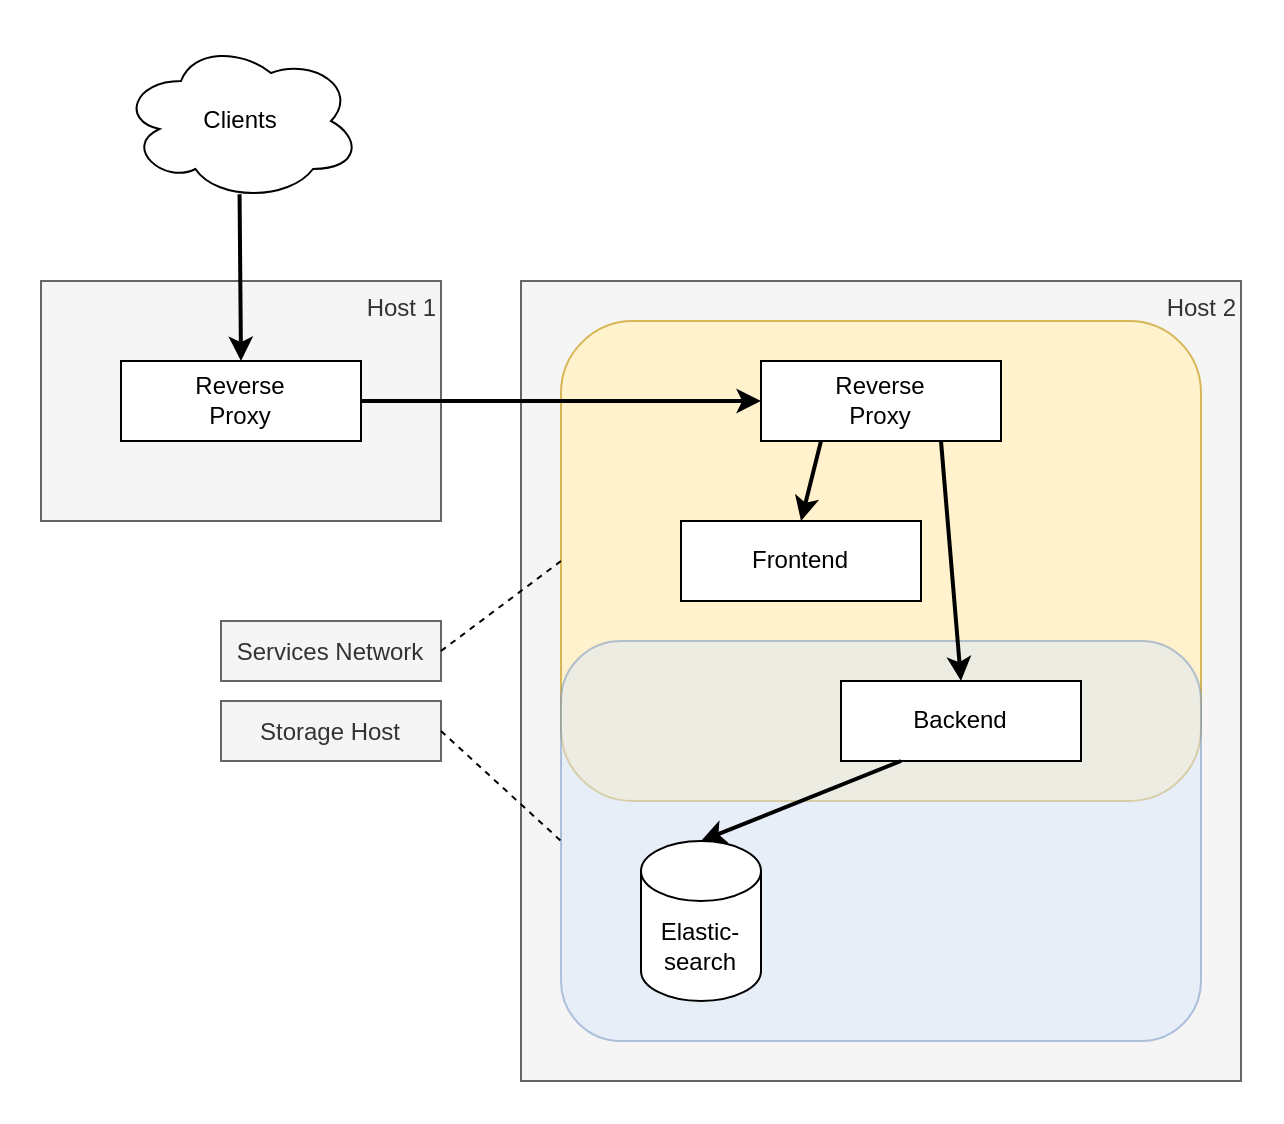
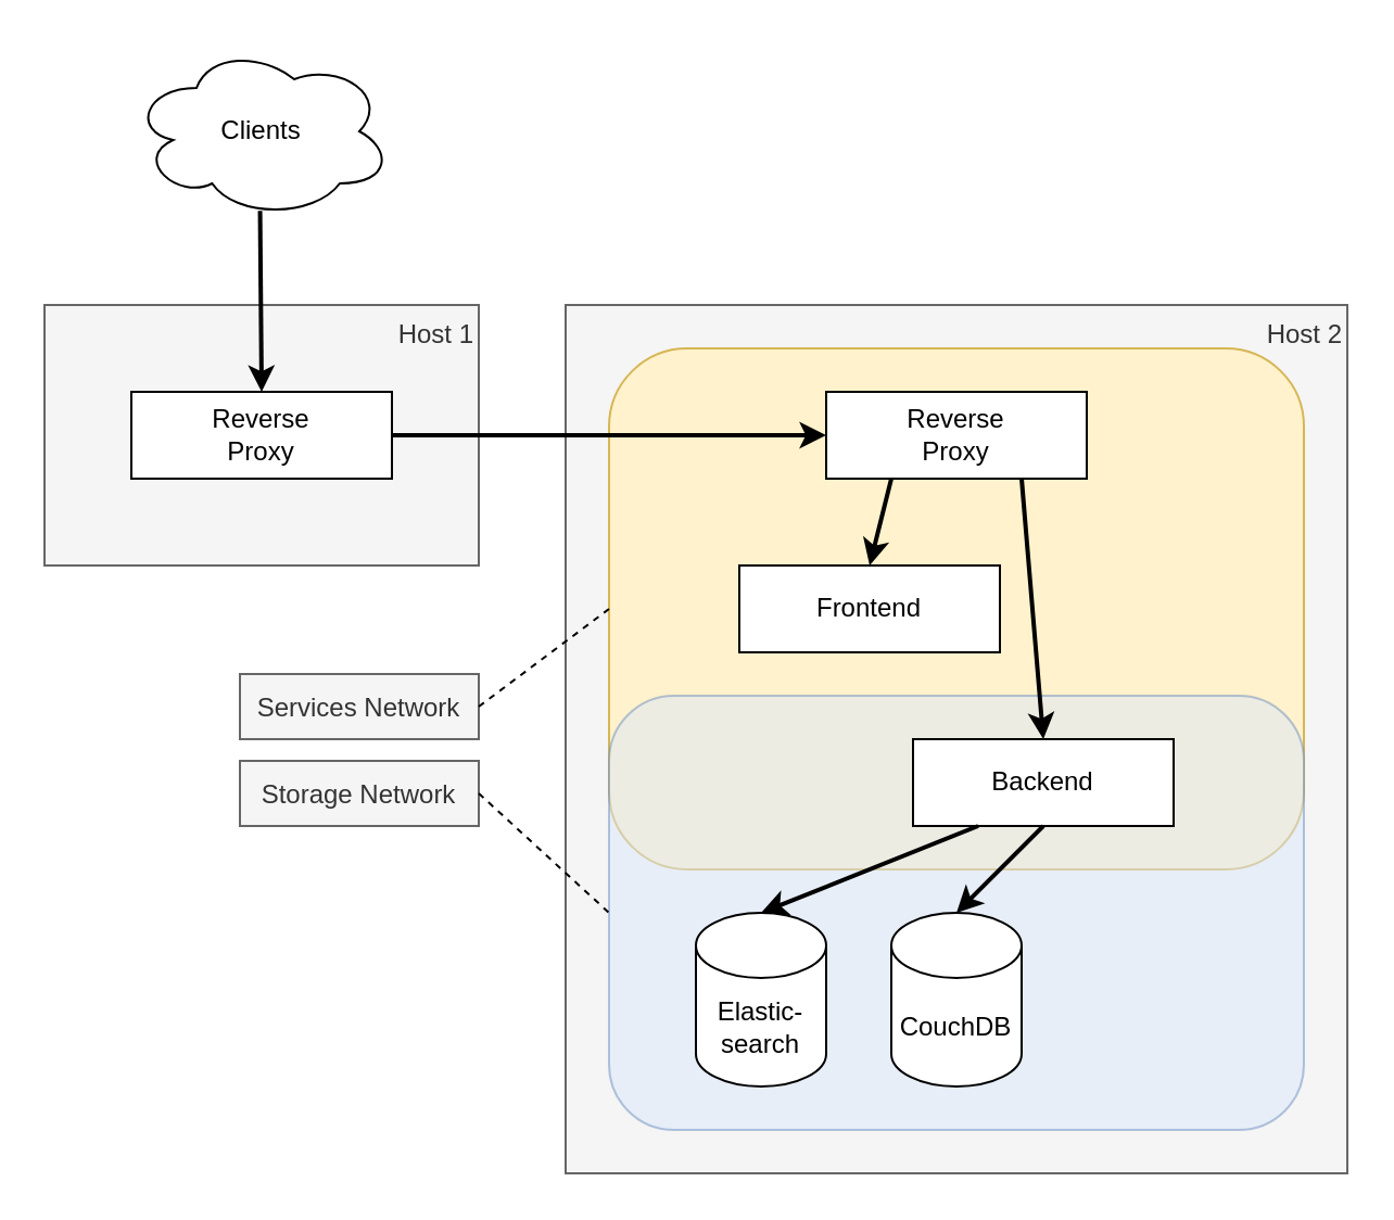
  <mxCell id="0" />
  <mxCell id="1" parent="0" />
  <mxCell id="2" value="Host 2" style="rounded=0;whiteSpace=wrap;html=1;align=right;verticalAlign=top;fillColor=#f5f5f5;fontColor=#333333;strokeColor=#666666;" vertex="1" parent="1"><mxGeometry x="260" y="140" width="360" height="400" as="geometry" /></mxCell>
  <mxCell id="3" value="Host 1" style="rounded=0;whiteSpace=wrap;html=1;align=right;horizontal=1;verticalAlign=top;fillColor=#f5f5f5;fontColor=#333333;strokeColor=#666666;" vertex="1" parent="1"><mxGeometry x="20" y="140" width="200" height="120" as="geometry" /></mxCell>
  <mxCell id="4" value="Clients" style="ellipse;shape=cloud;whiteSpace=wrap;html=1;" vertex="1" parent="1"><mxGeometry x="60" y="20" width="120" height="80" as="geometry" /></mxCell>
  <mxCell id="5" value="Reverse&lt;br&gt;Proxy" style="rounded=0;whiteSpace=wrap;html=1;" vertex="1" parent="1"><mxGeometry x="60" y="180" width="120" height="40" as="geometry" /></mxCell>
  <mxCell id="6" value="" style="rounded=1;whiteSpace=wrap;html=1;fillColor=#fff2cc;strokeColor=#d6b656;align=right;verticalAlign=middle;" vertex="1" parent="1"><mxGeometry x="280" y="160" width="320" height="240" as="geometry" /></mxCell>
  <mxCell id="7" value="" style="rounded=1;whiteSpace=wrap;html=1;fillColor=#dae8fc;strokeColor=#6c8ebf;opacity=50;align=right;" vertex="1" parent="1"><mxGeometry x="280" y="320" width="320" height="200" as="geometry" /></mxCell>
  <mxCell id="8" value="Reverse&lt;br&gt;Proxy" style="rounded=0;whiteSpace=wrap;html=1;" vertex="1" parent="1"><mxGeometry x="380" y="180" width="120" height="40" as="geometry" /></mxCell>
  <mxCell id="9" value="Elastic-search" style="shape=cylinder3;whiteSpace=wrap;html=1;boundedLbl=1;backgroundOutline=1;size=15;rounded=0;" vertex="1" parent="1"><mxGeometry x="320" y="420" width="60" height="80" as="geometry" /></mxCell>
+ <mxCell id="10" value="CouchDB" style="shape=cylinder3;whiteSpace=wrap;html=1;boundedLbl=1;backgroundOutline=1;size=15;rounded=0;" vertex="1" parent="1"><mxGeometry x="410" y="420" width="60" height="80" as="geometry" /></mxCell>
  <mxCell id="11" value="Frontend" style="rounded=0;whiteSpace=wrap;html=1;" vertex="1" parent="1"><mxGeometry x="340" y="260" width="120" height="40" as="geometry" /></mxCell>
  <mxCell id="12" value="Backend" style="rounded=0;whiteSpace=wrap;html=1;" vertex="1" parent="1"><mxGeometry x="420" y="340" width="120" height="40" as="geometry" /></mxCell>
  <mxCell id="13" value="" style="endArrow=classic;html=1;rounded=0;exitX=0.494;exitY=0.958;exitDx=0;exitDy=0;exitPerimeter=0;entryX=0.5;entryY=0;entryDx=0;entryDy=0;strokeWidth=2;" edge="1" parent="1" source="4" target="5"><mxGeometry width="50" height="50" relative="1" as="geometry"><mxPoint x="160" y="330" as="sourcePoint" /><mxPoint x="210" y="280" as="targetPoint" /></mxGeometry></mxCell>
  <mxCell id="14" value="" style="endArrow=classic;html=1;rounded=0;exitX=1;exitY=0.5;exitDx=0;exitDy=0;entryX=0;entryY=0.5;entryDx=0;entryDy=0;strokeWidth=2;" edge="1" parent="1" source="5" target="8"><mxGeometry width="50" height="50" relative="1" as="geometry"><mxPoint x="160" y="450" as="sourcePoint" /><mxPoint x="210" y="400" as="targetPoint" /></mxGeometry></mxCell>
  <mxCell id="15" value="" style="endArrow=classic;html=1;rounded=0;exitX=0.25;exitY=1;exitDx=0;exitDy=0;entryX=0.5;entryY=0;entryDx=0;entryDy=0;strokeWidth=2;" edge="1" parent="1" source="8" target="11"><mxGeometry width="50" height="50" relative="1" as="geometry"><mxPoint x="480" y="380" as="sourcePoint" /><mxPoint x="530" y="330" as="targetPoint" /></mxGeometry></mxCell>
  <mxCell id="16" value="" style="endArrow=classic;html=1;rounded=0;exitX=0.75;exitY=1;exitDx=0;exitDy=0;entryX=0.5;entryY=0;entryDx=0;entryDy=0;strokeWidth=2;" edge="1" parent="1" source="8" target="12"><mxGeometry width="50" height="50" relative="1" as="geometry"><mxPoint x="480" y="380" as="sourcePoint" /><mxPoint x="530" y="330" as="targetPoint" /></mxGeometry></mxCell>
+ <mxCell id="17" value="" style="endArrow=classic;html=1;rounded=0;exitX=0.5;exitY=1;exitDx=0;exitDy=0;entryX=0.5;entryY=0;entryDx=0;entryDy=0;entryPerimeter=0;strokeWidth=2;" edge="1" parent="1" source="12" target="10"><mxGeometry width="50" height="50" relative="1" as="geometry"><mxPoint x="480" y="390" as="sourcePoint" /><mxPoint x="530" y="340" as="targetPoint" /></mxGeometry></mxCell>
  <mxCell id="18" value="" style="endArrow=classic;html=1;rounded=0;entryX=0.5;entryY=0;entryDx=0;entryDy=0;entryPerimeter=0;exitX=0.25;exitY=1;exitDx=0;exitDy=0;strokeWidth=2;" edge="1" parent="1" source="12" target="9"><mxGeometry width="50" height="50" relative="1" as="geometry"><mxPoint x="480" y="390" as="sourcePoint" /><mxPoint x="530" y="340" as="targetPoint" /></mxGeometry></mxCell>
  <mxCell id="19" value="Services Network" style="text;strokeColor=#666666;fillColor=#f5f5f5;align=center;verticalAlign=middle;spacingLeft=4;spacingRight=4;overflow=hidden;points=[[0,0.5],[1,0.5]];portConstraint=eastwest;rotatable=0;rounded=0;fontColor=#333333;" vertex="1" parent="1"><mxGeometry x="110" y="310" width="110" height="30" as="geometry" /></mxCell>
- <mxCell id="20" value="Storage Host" style="text;strokeColor=#666666;fillColor=#f5f5f5;align=center;verticalAlign=middle;spacingLeft=4;spacingRight=4;overflow=hidden;points=[[0,0.5],[1,0.5]];portConstraint=eastwest;rotatable=0;rounded=0;fontColor=#333333;" vertex="1" parent="1"><mxGeometry x="110" y="350" width="110" height="30" as="geometry" /></mxCell>
+ <mxCell id="20" value="Storage Network" style="text;strokeColor=#666666;fillColor=#f5f5f5;align=center;verticalAlign=middle;spacingLeft=4;spacingRight=4;overflow=hidden;points=[[0,0.5],[1,0.5]];portConstraint=eastwest;rotatable=0;rounded=0;fontColor=#333333;" vertex="1" parent="1"><mxGeometry x="110" y="350" width="110" height="30" as="geometry" /></mxCell>
  <mxCell id="21" value="" style="endArrow=none;dashed=1;html=1;rounded=0;entryX=0;entryY=0.5;entryDx=0;entryDy=0;exitX=1;exitY=0.5;exitDx=0;exitDy=0;" edge="1" parent="1" source="19" target="6"><mxGeometry width="50" height="50" relative="1" as="geometry"><mxPoint x="320" y="390" as="sourcePoint" /><mxPoint x="370" y="340" as="targetPoint" /></mxGeometry></mxCell>
  <mxCell id="22" value="" style="endArrow=none;dashed=1;html=1;rounded=0;entryX=0;entryY=0.5;entryDx=0;entryDy=0;exitX=1;exitY=0.5;exitDx=0;exitDy=0;" edge="1" parent="1" source="20" target="7"><mxGeometry width="50" height="50" relative="1" as="geometry"><mxPoint x="320" y="390" as="sourcePoint" /><mxPoint x="370" y="340" as="targetPoint" /></mxGeometry></mxCell>
